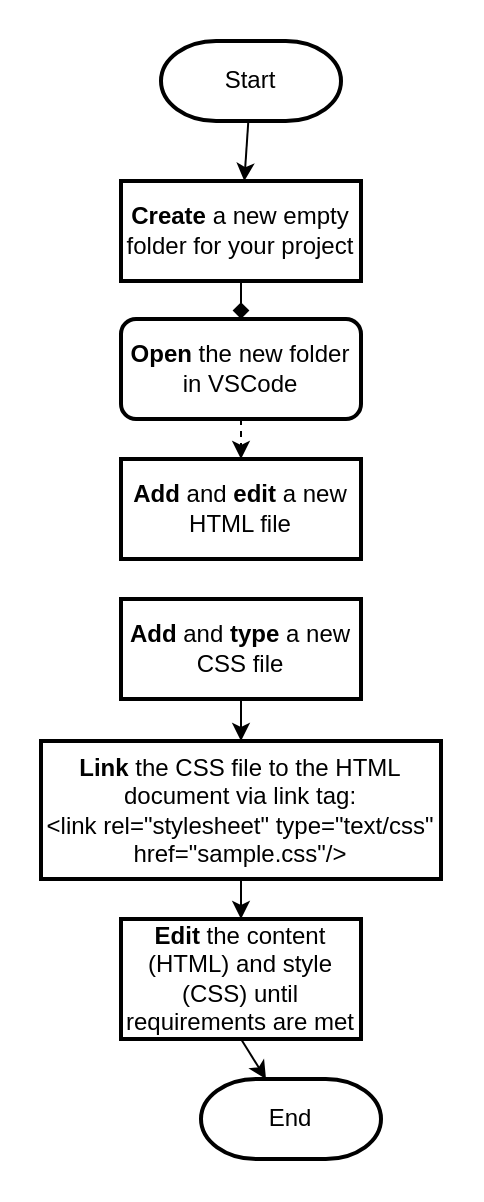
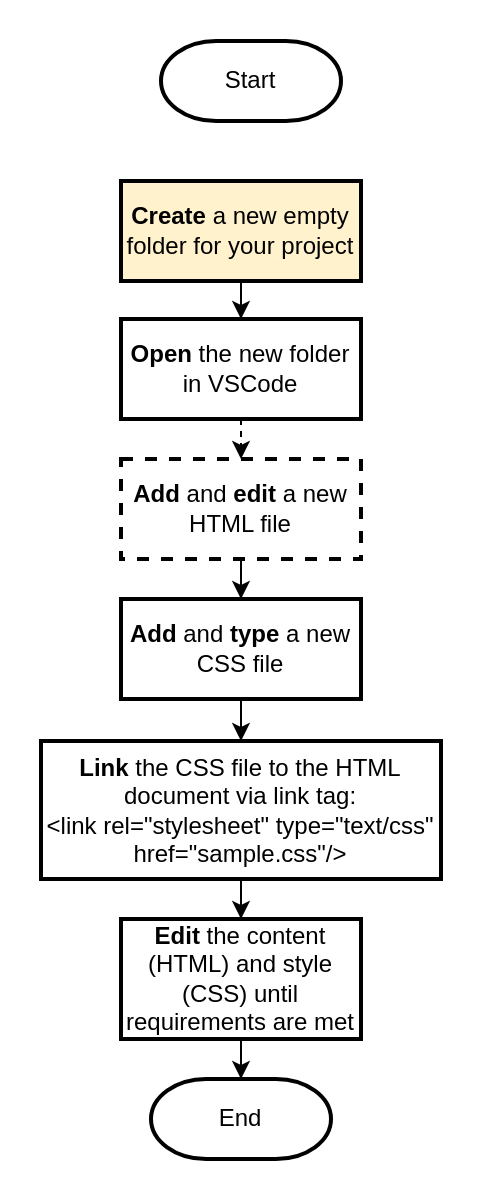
  <mxCell id="0" />
  <mxCell id="1" parent="0" />
- <mxCell id="2" value="" style="edgeStyle=none;html=1;" edge="1" parent="1" source="3" target="6"><mxGeometry relative="1" as="geometry" /></mxCell>
  <mxCell id="3" value="Start" style="strokeWidth=2;html=1;shape=mxgraph.flowchart.terminator;whiteSpace=wrap;" vertex="1" parent="1"><mxGeometry x="80" y="20" width="90" height="40" as="geometry" /></mxCell>
- <mxCell id="4" value="End" style="strokeWidth=2;html=1;shape=mxgraph.flowchart.terminator;whiteSpace=wrap;" vertex="1" parent="1"><mxGeometry x="100" y="539" width="90" height="40" as="geometry" /></mxCell>
- <mxCell id="5" value="" style="edgeStyle=none;html=1;endArrow=diamond;" edge="1" parent="1" source="6" target="8"><mxGeometry relative="1" as="geometry" /></mxCell>
- <mxCell id="6" value="&lt;b&gt;Create&lt;/b&gt; a new empty folder for your project" style="whiteSpace=wrap;html=1;strokeWidth=2;" vertex="1" parent="1"><mxGeometry x="60" y="90" width="120" height="50" as="geometry" /></mxCell>
+ <mxCell id="4" value="End" style="strokeWidth=2;html=1;shape=mxgraph.flowchart.terminator;whiteSpace=wrap;" vertex="1" parent="1"><mxGeometry x="75" y="539" width="90" height="40" as="geometry" /></mxCell>
+ <mxCell id="5" value="" style="edgeStyle=none;html=1;" edge="1" parent="1" source="6" target="8"><mxGeometry relative="1" as="geometry" /></mxCell>
+ <mxCell id="6" value="&lt;b&gt;Create&lt;/b&gt; a new empty folder for your project" style="whiteSpace=wrap;html=1;strokeWidth=2;fillColor=#fff2cc;" vertex="1" parent="1"><mxGeometry x="60" y="90" width="120" height="50" as="geometry" /></mxCell>
  <mxCell id="7" value="" style="edgeStyle=none;html=1;dashed=1;" edge="1" parent="1" source="8" target="10"><mxGeometry relative="1" as="geometry" /></mxCell>
- <mxCell id="8" value="&lt;b&gt;Open&lt;/b&gt; the new folder in VSCode" style="whiteSpace=wrap;html=1;strokeWidth=2;rounded=1;" vertex="1" parent="1"><mxGeometry x="60" y="159" width="120" height="50" as="geometry" /></mxCell>
- <mxCell id="10" value="&lt;b&gt;Add&lt;/b&gt; and &lt;b&gt;edit&lt;/b&gt; a new HTML file" style="whiteSpace=wrap;html=1;strokeWidth=2;" vertex="1" parent="1"><mxGeometry x="60" y="229" width="120" height="50" as="geometry" /></mxCell>
+ <mxCell id="8" value="&lt;b&gt;Open&lt;/b&gt; the new folder in VSCode" style="whiteSpace=wrap;html=1;strokeWidth=2;" vertex="1" parent="1"><mxGeometry x="60" y="159" width="120" height="50" as="geometry" /></mxCell>
+ <mxCell id="9" value="" style="edgeStyle=none;html=1;" edge="1" parent="1" source="10" target="12"><mxGeometry relative="1" as="geometry" /></mxCell>
+ <mxCell id="10" value="&lt;b&gt;Add&lt;/b&gt; and &lt;b&gt;edit&lt;/b&gt; a new HTML file" style="whiteSpace=wrap;html=1;strokeWidth=2;dashed=1;" vertex="1" parent="1"><mxGeometry x="60" y="229" width="120" height="50" as="geometry" /></mxCell>
  <mxCell id="11" value="" style="edgeStyle=none;html=1;" edge="1" parent="1" source="12" target="14"><mxGeometry relative="1" as="geometry" /></mxCell>
  <mxCell id="12" value="&lt;b&gt;Add&lt;/b&gt; and &lt;b&gt;type&lt;/b&gt; a new CSS file" style="whiteSpace=wrap;html=1;strokeWidth=2;" vertex="1" parent="1"><mxGeometry x="60" y="299" width="120" height="50" as="geometry" /></mxCell>
  <mxCell id="13" value="" style="edgeStyle=none;html=1;" edge="1" parent="1" source="14" target="15"><mxGeometry relative="1" as="geometry" /></mxCell>
  <mxCell id="14" value="&lt;b&gt;Link&lt;/b&gt; the CSS file to the HTML document via link tag:&lt;br&gt;&amp;lt;link rel=&quot;stylesheet&quot; type=&quot;text/css&quot; href=&quot;sample.css&quot;/&amp;gt;" style="whiteSpace=wrap;html=1;strokeWidth=2;" vertex="1" parent="1"><mxGeometry x="20" y="370" width="200" height="69" as="geometry" /></mxCell>
  <mxCell id="15" value="&lt;b&gt;Edit&lt;/b&gt; the content (HTML) and style (CSS) until requirements are met" style="whiteSpace=wrap;html=1;strokeWidth=2;" vertex="1" parent="1"><mxGeometry x="60" y="459" width="120" height="60" as="geometry" /></mxCell>
  <mxCell id="16" value="" style="endArrow=classic;html=1;exitX=0.5;exitY=1;exitDx=0;exitDy=0;" edge="1" parent="1" source="15" target="4"><mxGeometry width="50" height="50" relative="1" as="geometry"><mxPoint x="95" y="439" as="sourcePoint" /><mxPoint x="145" y="389" as="targetPoint" /></mxGeometry></mxCell>
